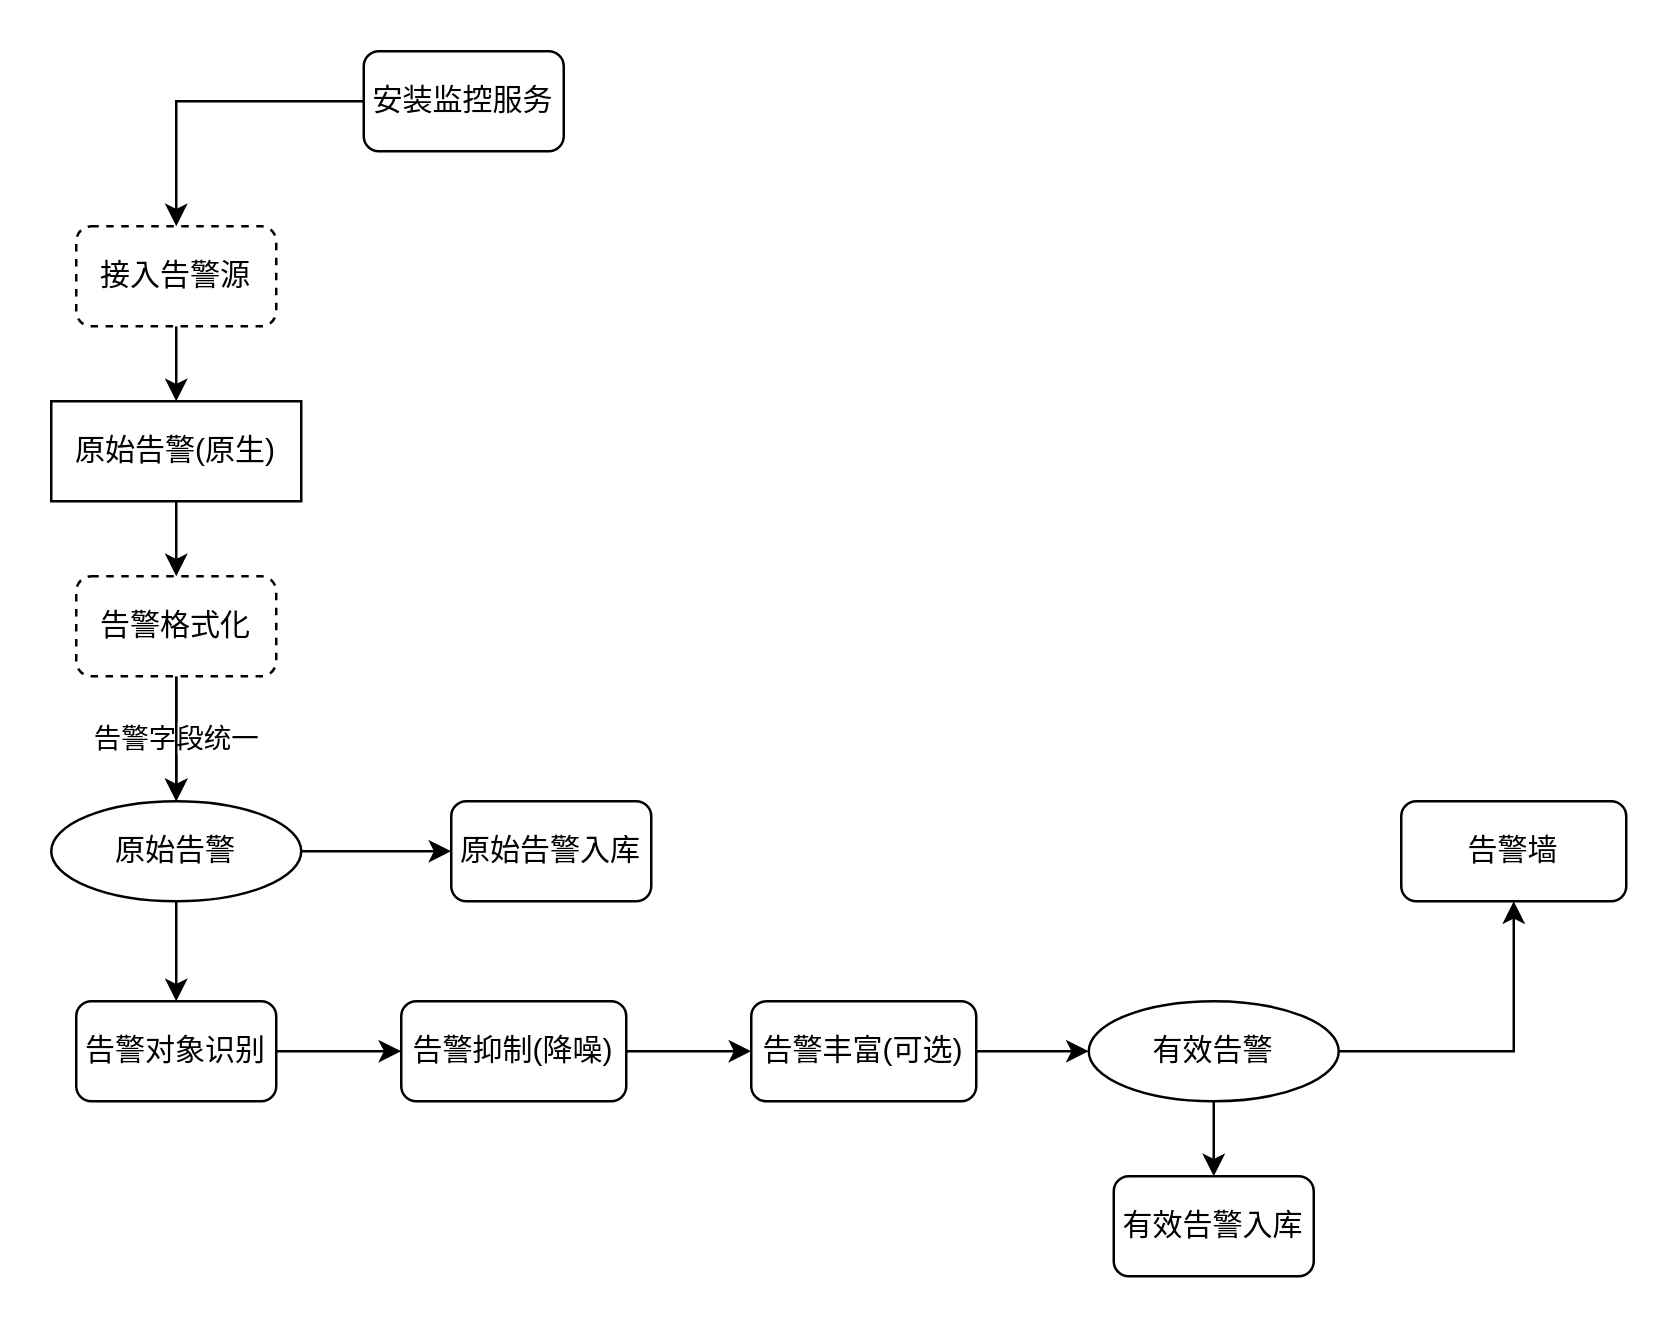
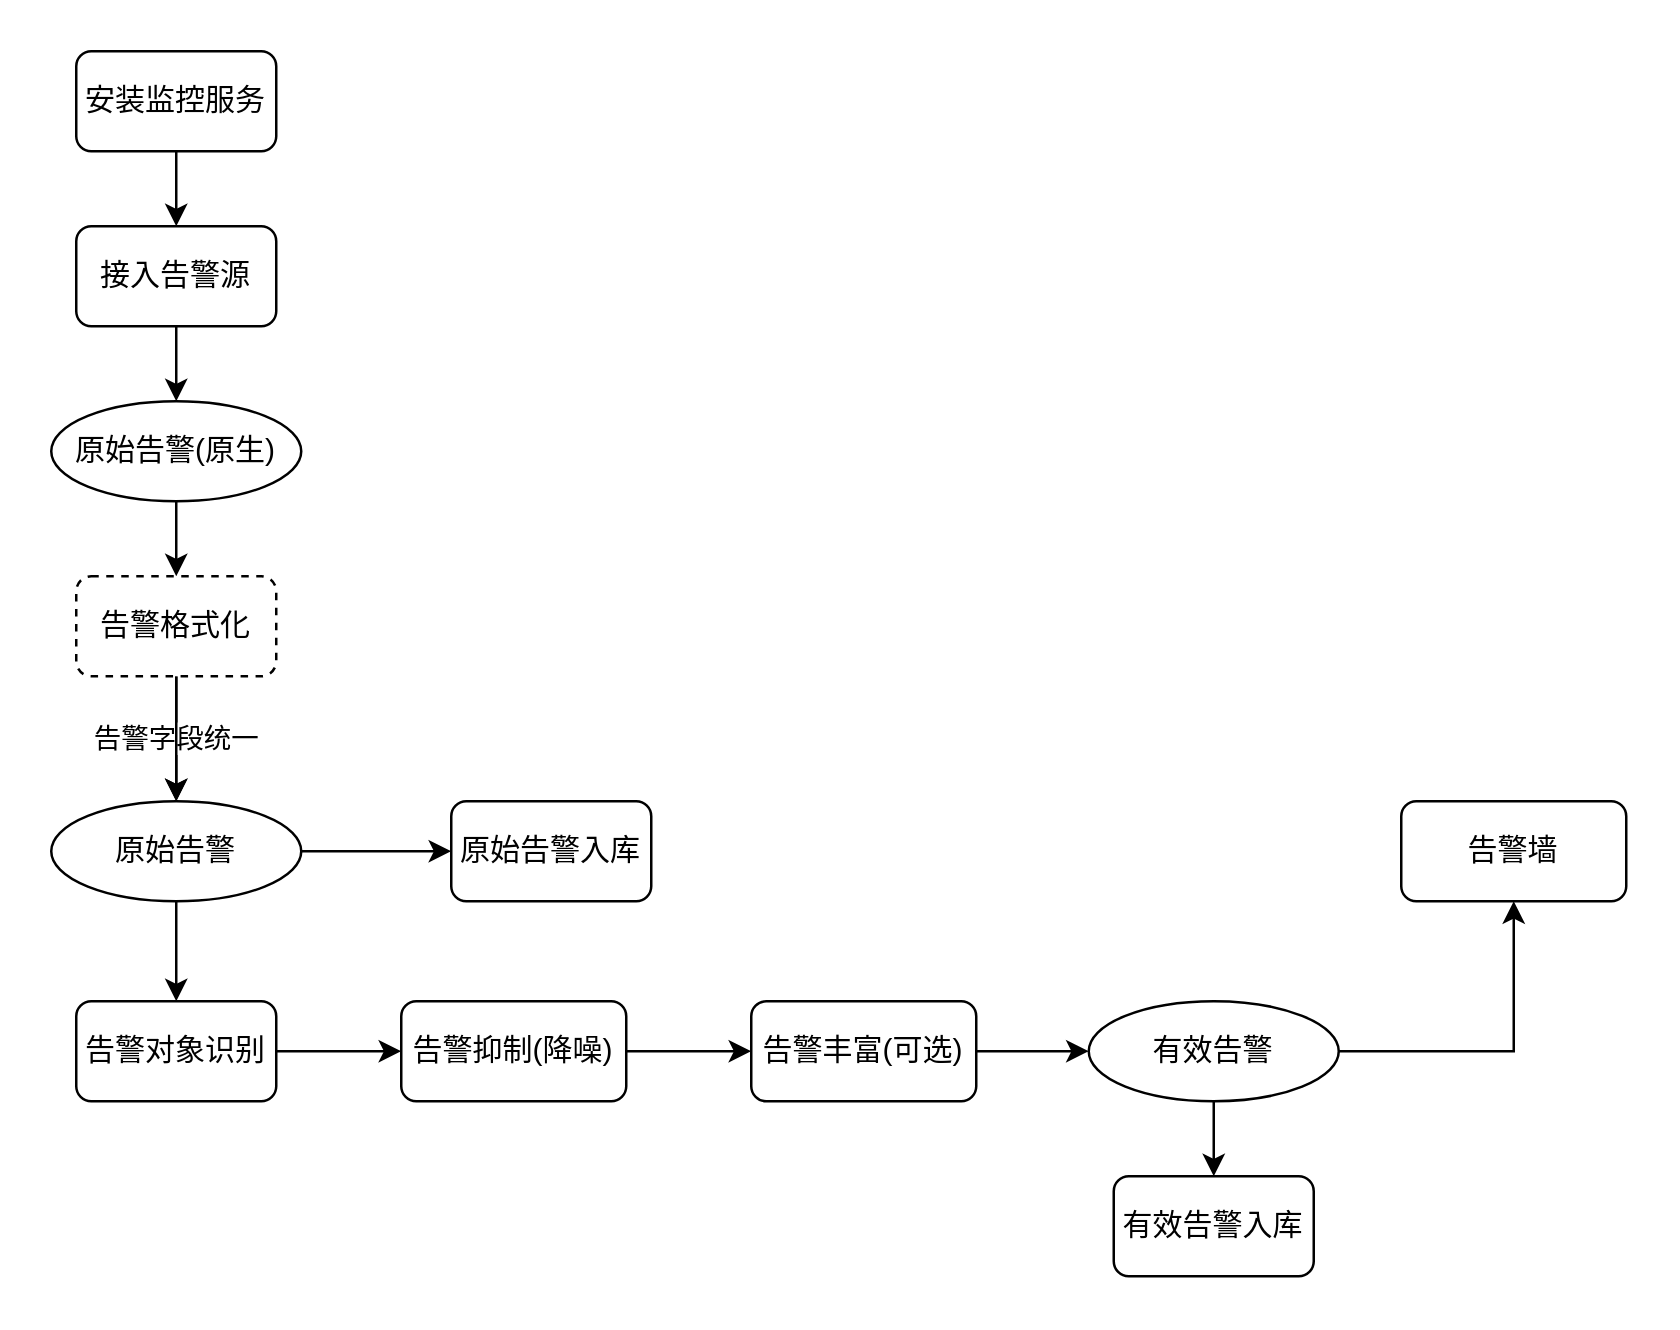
  <mxCell id="0" />
  <mxCell id="1" parent="0" />
  <mxCell id="2" value="" style="edgeStyle=orthogonalEdgeStyle;rounded=0;orthogonalLoop=1;jettySize=auto;html=1;" edge="1" parent="1" source="3" target="7"><mxGeometry relative="1" as="geometry" /></mxCell>
- <mxCell id="3" value="接入告警源" style="rounded=1;whiteSpace=wrap;html=1;dashed=1;" vertex="1" parent="1"><mxGeometry x="30" y="90" width="80" height="40" as="geometry" /></mxCell>
+ <mxCell id="3" value="接入告警源" style="rounded=1;whiteSpace=wrap;html=1;" vertex="1" parent="1"><mxGeometry x="30" y="90" width="80" height="40" as="geometry" /></mxCell>
  <mxCell id="4" value="" style="edgeStyle=orthogonalEdgeStyle;rounded=0;orthogonalLoop=1;jettySize=auto;html=1;" edge="1" parent="1" source="5" target="3"><mxGeometry relative="1" as="geometry" /></mxCell>
- <mxCell id="5" value="安装监控服务" style="rounded=1;whiteSpace=wrap;html=1;" vertex="1" parent="1"><mxGeometry x="145" y="20" width="80" height="40" as="geometry" /></mxCell>
+ <mxCell id="5" value="安装监控服务" style="rounded=1;whiteSpace=wrap;html=1;" vertex="1" parent="1"><mxGeometry x="30" y="20" width="80" height="40" as="geometry" /></mxCell>
  <mxCell id="6" value="" style="edgeStyle=orthogonalEdgeStyle;rounded=0;orthogonalLoop=1;jettySize=auto;html=1;" edge="1" parent="1" source="7" target="10"><mxGeometry relative="1" as="geometry" /></mxCell>
- <mxCell id="7" value="原始告警(原生)" style="whiteSpace=wrap;html=1;rounded=0;" vertex="1" parent="1"><mxGeometry x="20" y="160" width="100" height="40" as="geometry" /></mxCell>
+ <mxCell id="7" value="原始告警(原生)" style="ellipse;whiteSpace=wrap;html=1;" vertex="1" parent="1"><mxGeometry x="20" y="160" width="100" height="40" as="geometry" /></mxCell>
  <mxCell id="8" value="告警字段统一" style="edgeStyle=orthogonalEdgeStyle;rounded=0;orthogonalLoop=1;jettySize=auto;html=1;" edge="1" parent="1" source="10" target="13"><mxGeometry relative="1" as="geometry" /></mxCell>
  <mxCell id="9" value="" style="edgeStyle=orthogonalEdgeStyle;rounded=0;orthogonalLoop=1;jettySize=auto;html=1;" edge="1" parent="1" source="10" target="13"><mxGeometry relative="1" as="geometry" /></mxCell>
  <mxCell id="10" value="告警格式化" style="rounded=1;whiteSpace=wrap;html=1;dashed=1;" vertex="1" parent="1"><mxGeometry x="30" y="230" width="80" height="40" as="geometry" /></mxCell>
  <mxCell id="11" value="" style="edgeStyle=orthogonalEdgeStyle;rounded=0;orthogonalLoop=1;jettySize=auto;html=1;" edge="1" parent="1" source="13" target="14"><mxGeometry relative="1" as="geometry" /></mxCell>
  <mxCell id="12" value="" style="edgeStyle=orthogonalEdgeStyle;rounded=0;orthogonalLoop=1;jettySize=auto;html=1;" edge="1" parent="1" source="13" target="16"><mxGeometry relative="1" as="geometry" /></mxCell>
  <mxCell id="13" value="原始告警" style="ellipse;whiteSpace=wrap;html=1;" vertex="1" parent="1"><mxGeometry x="20" y="320" width="100" height="40" as="geometry" /></mxCell>
  <mxCell id="14" value="原始告警入库" style="rounded=1;whiteSpace=wrap;html=1;" vertex="1" parent="1"><mxGeometry x="180" y="320" width="80" height="40" as="geometry" /></mxCell>
  <mxCell id="15" value="" style="edgeStyle=orthogonalEdgeStyle;rounded=0;orthogonalLoop=1;jettySize=auto;html=1;" edge="1" parent="1" source="16" target="18"><mxGeometry relative="1" as="geometry" /></mxCell>
  <mxCell id="16" value="告警对象识别" style="rounded=1;whiteSpace=wrap;html=1;" vertex="1" parent="1"><mxGeometry x="30" y="400" width="80" height="40" as="geometry" /></mxCell>
  <mxCell id="17" value="" style="edgeStyle=orthogonalEdgeStyle;rounded=0;orthogonalLoop=1;jettySize=auto;html=1;" edge="1" parent="1" source="18" target="20"><mxGeometry relative="1" as="geometry" /></mxCell>
  <mxCell id="18" value="告警抑制(降噪)" style="rounded=1;whiteSpace=wrap;html=1;" vertex="1" parent="1"><mxGeometry x="160" y="400" width="90" height="40" as="geometry" /></mxCell>
  <mxCell id="19" value="" style="edgeStyle=orthogonalEdgeStyle;rounded=0;orthogonalLoop=1;jettySize=auto;html=1;" edge="1" parent="1" source="20" target="23"><mxGeometry relative="1" as="geometry" /></mxCell>
  <mxCell id="20" value="告警丰富(可选)" style="rounded=1;whiteSpace=wrap;html=1;" vertex="1" parent="1"><mxGeometry x="300" y="400" width="90" height="40" as="geometry" /></mxCell>
  <mxCell id="21" value="" style="edgeStyle=orthogonalEdgeStyle;rounded=0;orthogonalLoop=1;jettySize=auto;html=1;" edge="1" parent="1" source="23" target="24"><mxGeometry relative="1" as="geometry" /></mxCell>
  <mxCell id="22" value="" style="edgeStyle=orthogonalEdgeStyle;rounded=0;orthogonalLoop=1;jettySize=auto;html=1;" edge="1" parent="1" source="23" target="25"><mxGeometry relative="1" as="geometry" /></mxCell>
  <mxCell id="23" value="有效告警" style="ellipse;whiteSpace=wrap;html=1;" vertex="1" parent="1"><mxGeometry x="435" y="400" width="100" height="40" as="geometry" /></mxCell>
  <mxCell id="24" value="有效告警入库" style="rounded=1;whiteSpace=wrap;html=1;" vertex="1" parent="1"><mxGeometry x="445" y="470" width="80" height="40" as="geometry" /></mxCell>
  <mxCell id="25" value="告警墙" style="rounded=1;whiteSpace=wrap;html=1;" vertex="1" parent="1"><mxGeometry x="560" y="320" width="90" height="40" as="geometry" /></mxCell>
